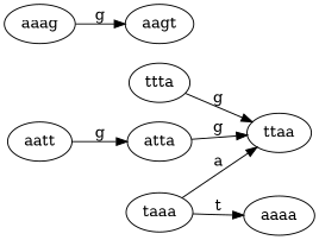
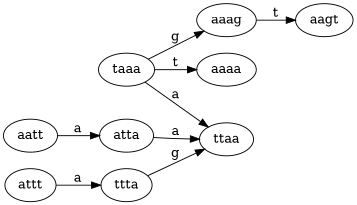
  digraph {
    rankdir=LR
    aatt
    atta
    ttaa
    taaa
    aaag
    aaaa
    aagt
+   attt
    ttta
-   aatt -> atta [label=g]
-   atta -> ttaa [label=g]
+   aatt -> atta [label=a]
+   atta -> ttaa [label=a]
    taaa -> ttaa [label=a]
+   taaa -> aaag [label=g]
    taaa -> aaaa [label=t]
-   aaag -> aagt [label=g]
+   aaag -> aagt [label=t]
+   attt -> ttta [label=a]
    ttta -> ttaa [label=g]
  }
